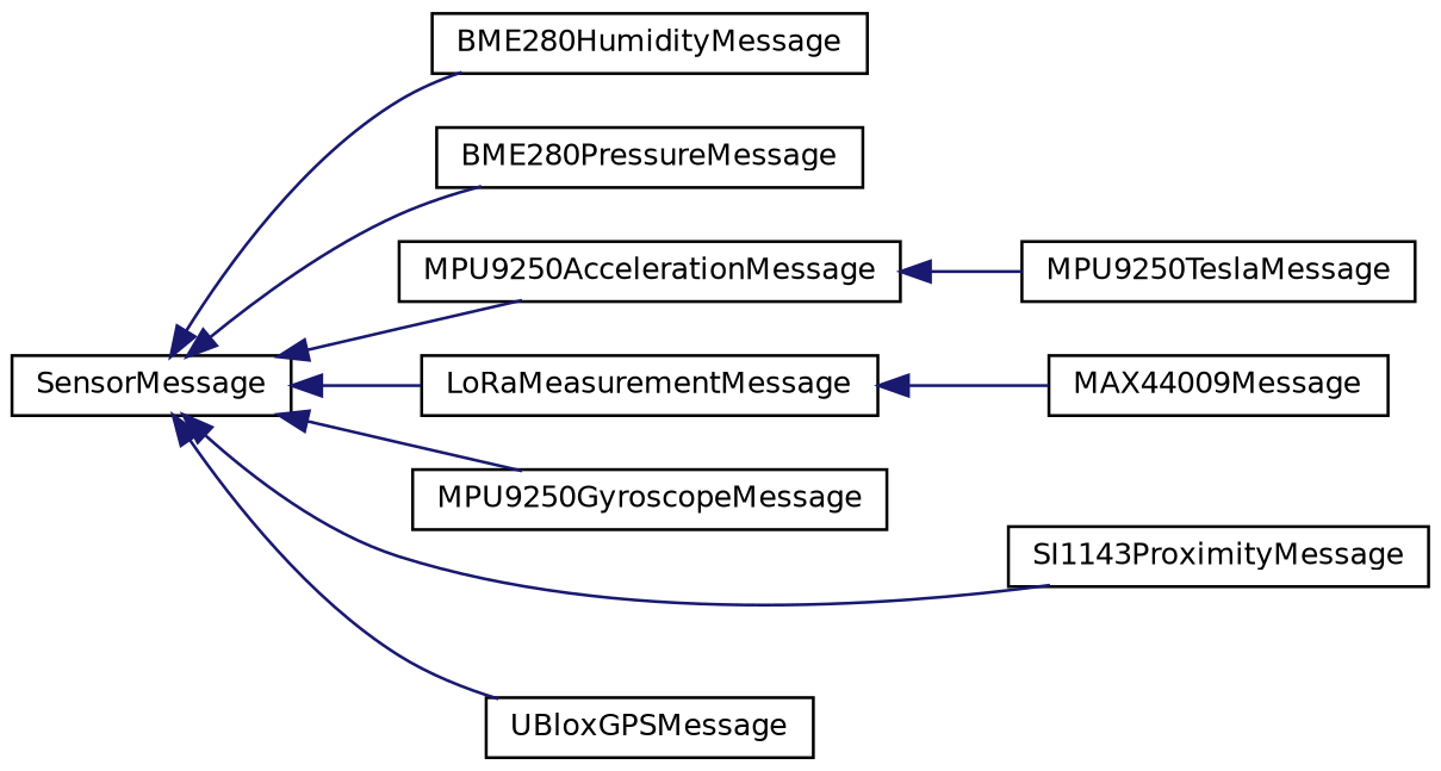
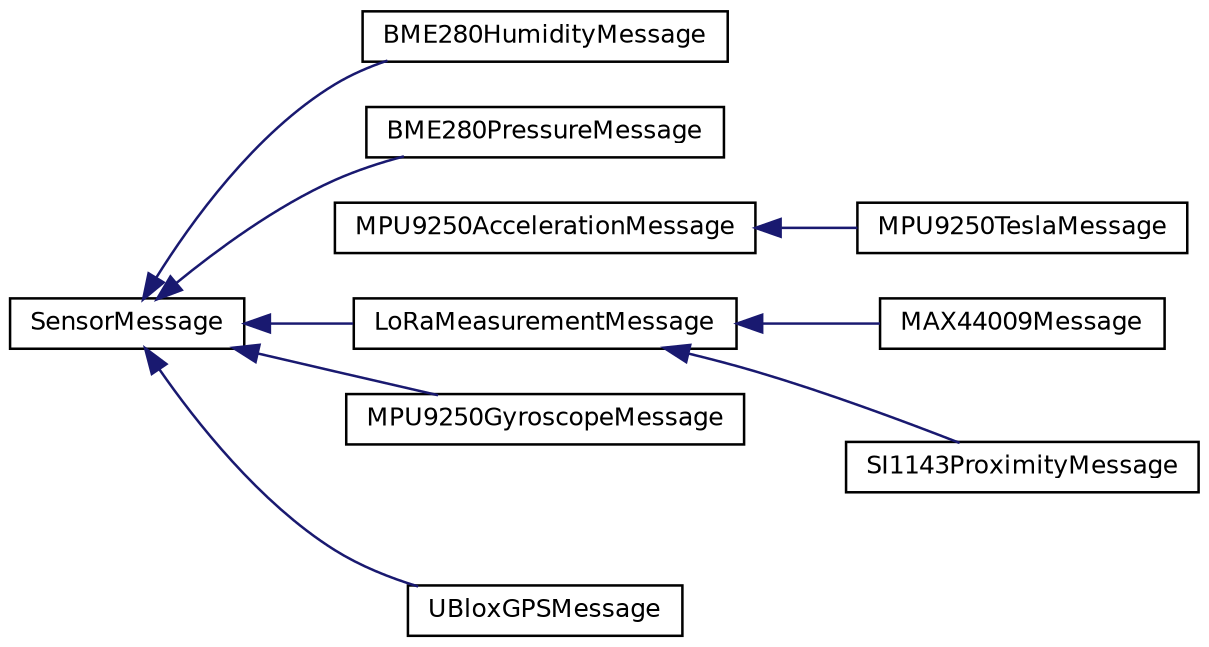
  digraph {
    rankdir=LR
    node [color=black fillcolor=white fontname=Helvetica fontsize=10 shape=record style=filled]
    edge [color=midnightblue dir=back fontname=Helvetica fontsize=10 labelfontname=Helvetica labelfontsize=10 style=solid]
    n1 [height=0.2 label=SensorMessage width=0.4]
    n2 [height=0.2 label=BME280HumidityMessage width=0.4]
    n3 [height=0.2 label=BME280PressureMessage width=0.4]
    n4 [height=0.2 label=LoRaMeasurementMessage width=0.4]
    n5 [height=0.2 label=MPU9250AccelerationMessage width=0.4]
    n6 [height=0.2 label=MPU9250GyroscopeMessage width=0.4]
    n7 [height=0.2 label=SI1143ProximityMessage width=0.4]
    n8 [height=0.2 label=UBloxGPSMessage width=0.4]
    n9 [height=0.2 label=MAX44009Message width=0.4]
    n10 [height=0.2 label=MPU9250TeslaMessage width=0.4]
    n1 -> n2
    n1 -> n3
    n1 -> n4
-   n1 -> n5
    n1 -> n6
-   n1 -> n7
+   n4 -> n7
    n1 -> n8
    n4 -> n9
    n5 -> n10
  }
